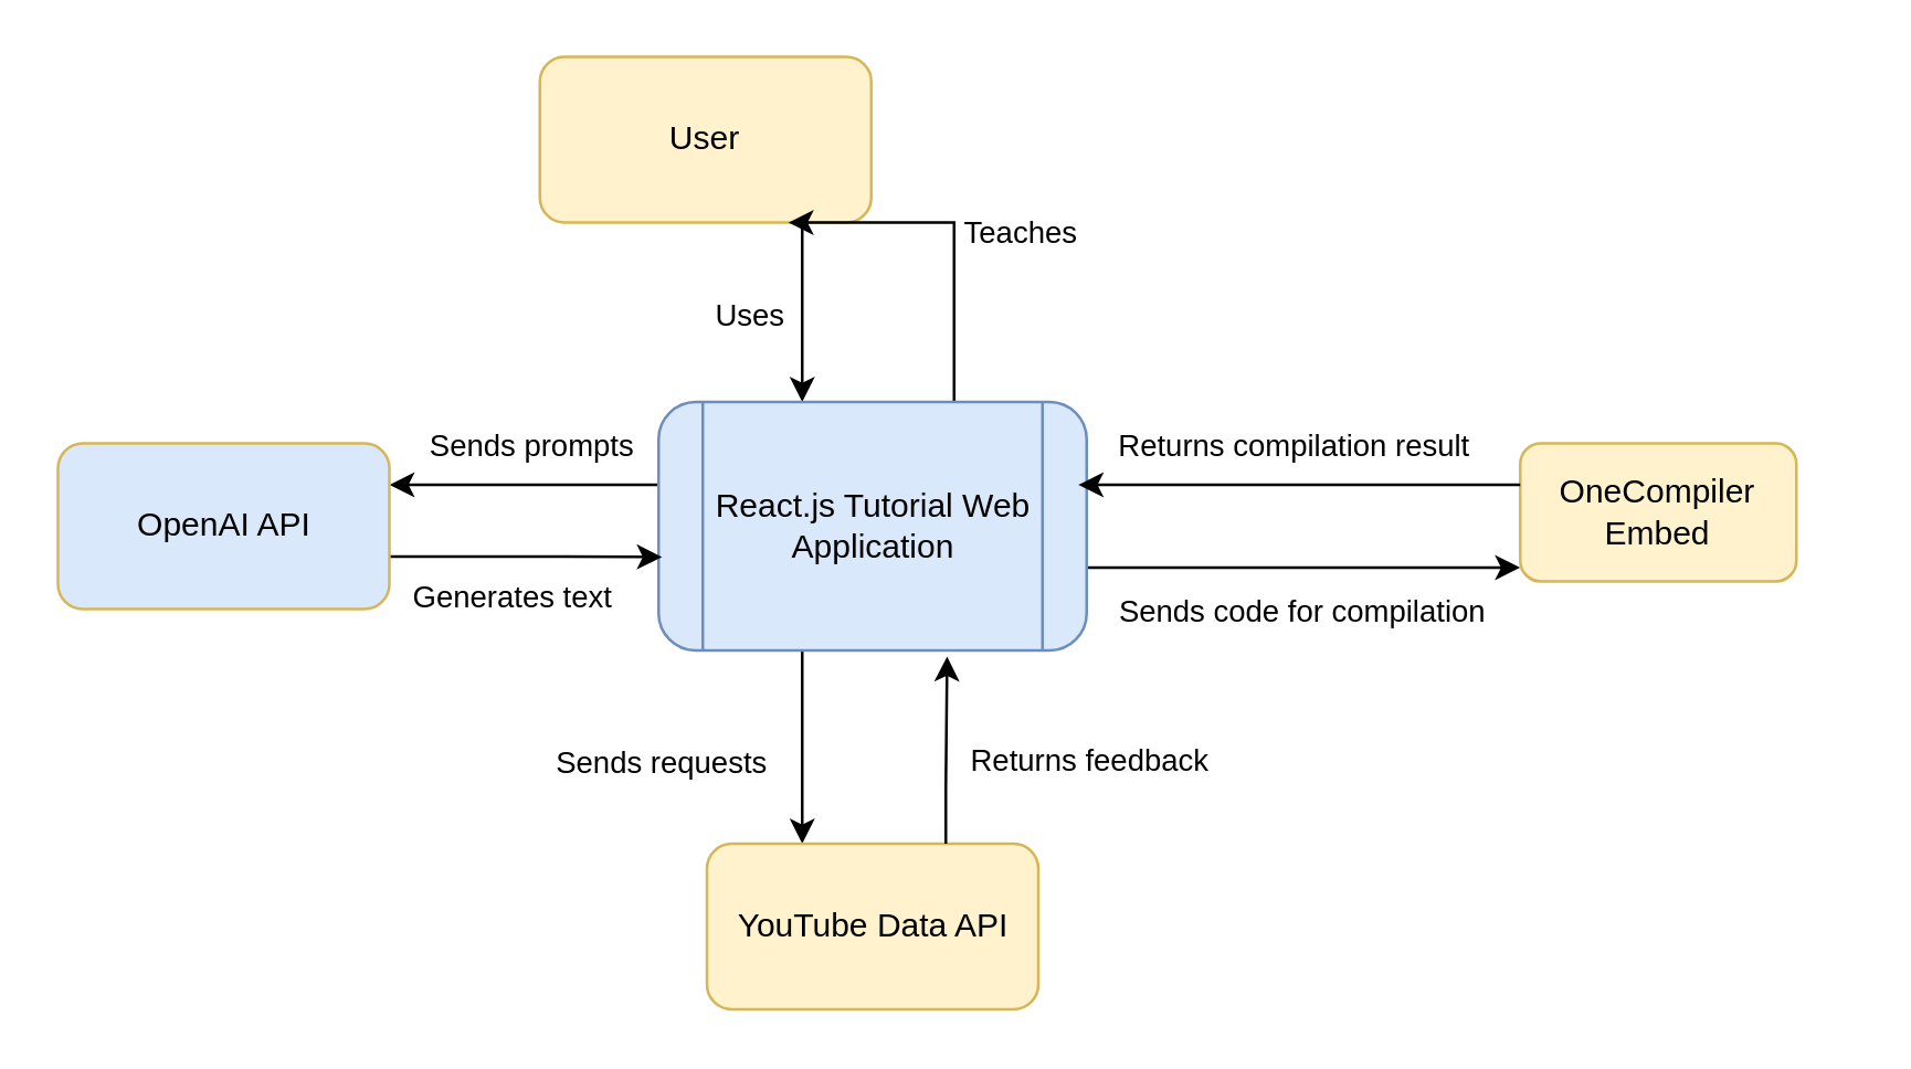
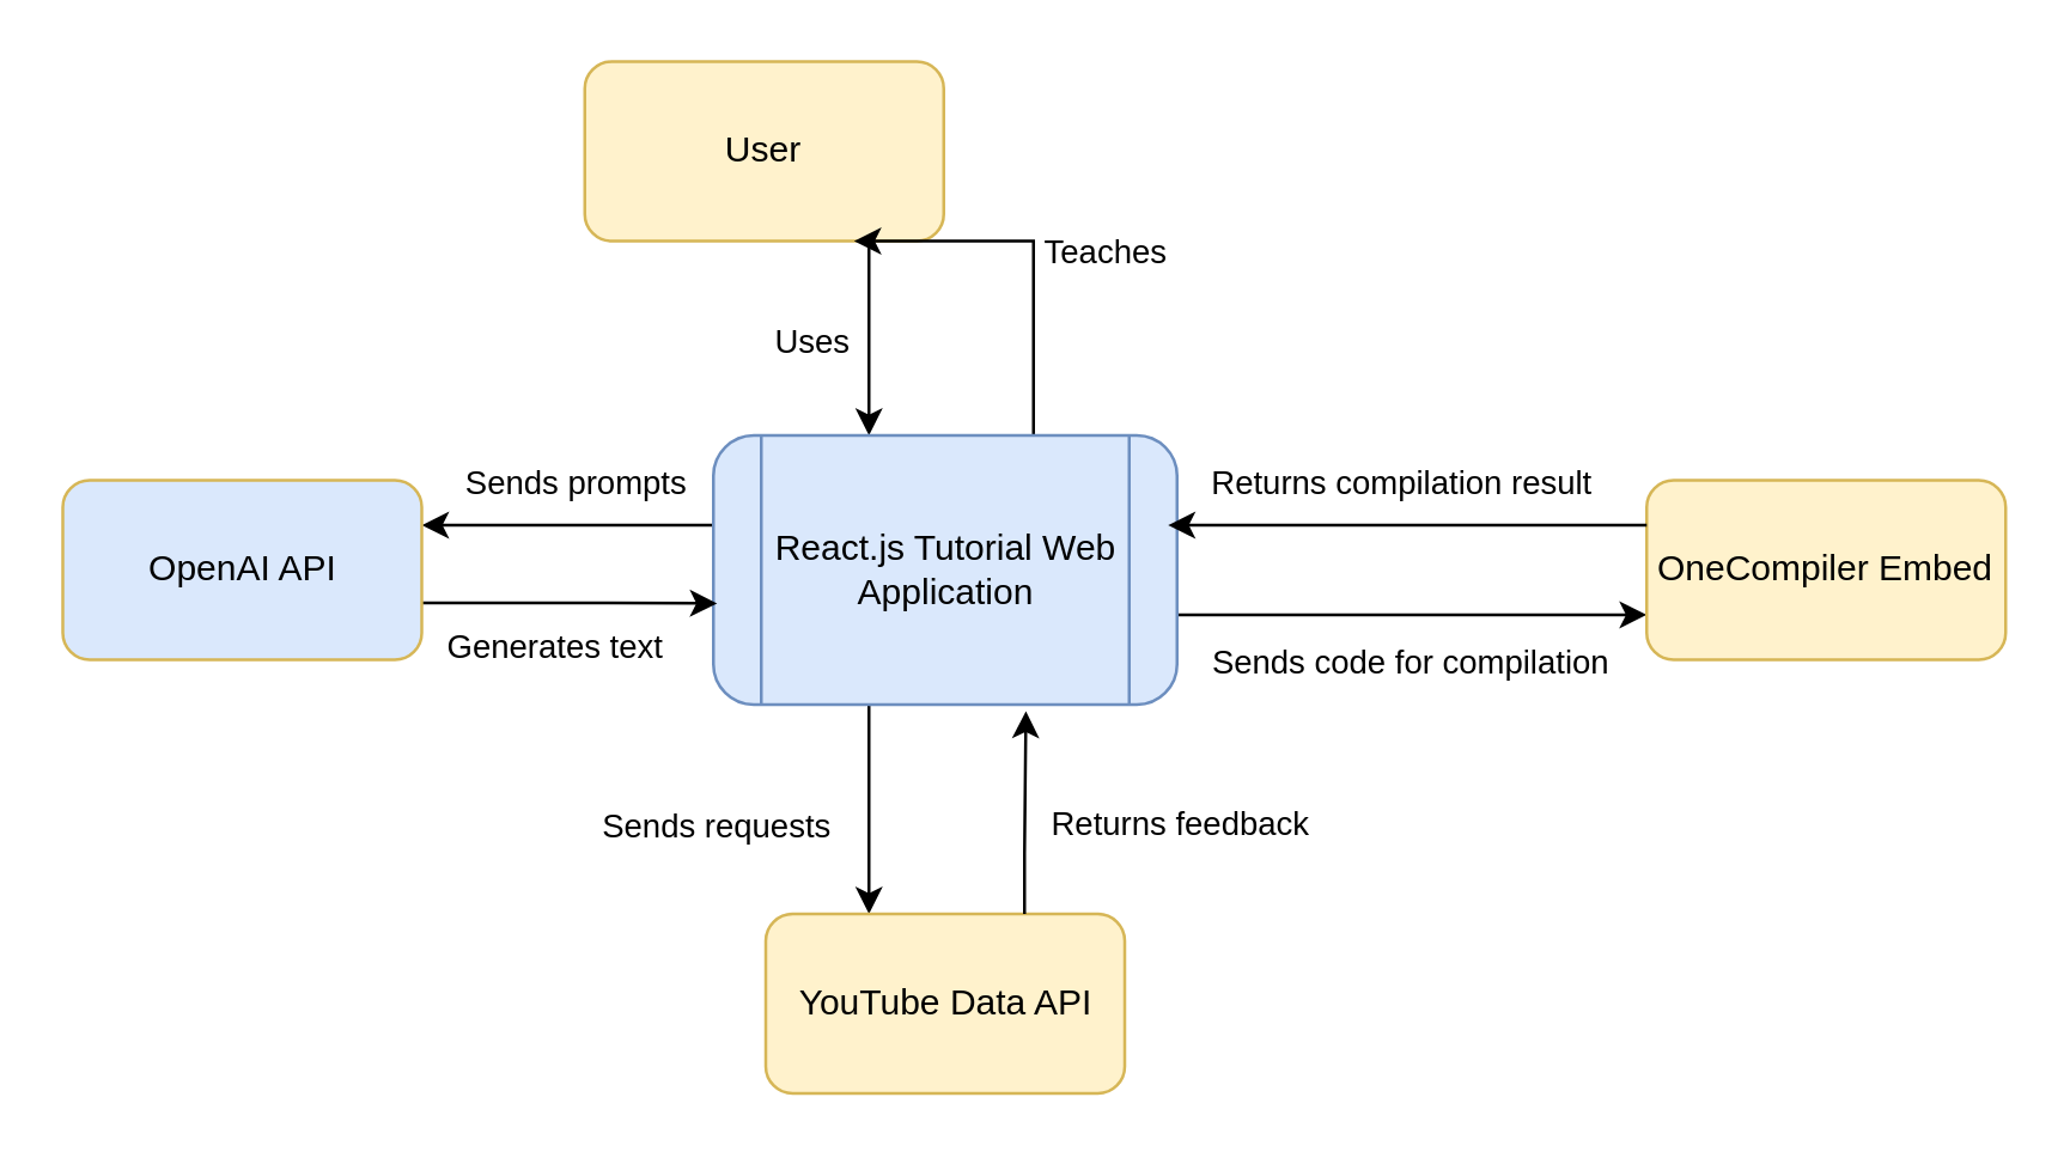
  <mxCell id="0" />
  <mxCell id="1" parent="0" />
  <mxCell id="2" value="" style="edgeStyle=orthogonalEdgeStyle;rounded=0;orthogonalLoop=1;jettySize=auto;html=1;" parent="1" source="4" target="13" edge="1"><mxGeometry relative="1" as="geometry"><Array as="points"><mxPoint x="290" y="125" /><mxPoint x="290" y="125" /></Array></mxGeometry></mxCell>
  <mxCell id="3" value="Uses" style="edgeLabel;html=1;align=center;verticalAlign=middle;resizable=0;points=[];" parent="2" vertex="1" connectable="0"><mxGeometry x="0.025" y="-1" relative="1" as="geometry"><mxPoint x="-19" as="offset" /></mxGeometry></mxCell>
  <mxCell id="4" value="User" style="rounded=1;whiteSpace=wrap;html=1;fillColor=#fff2cc;strokeColor=#d6b656;" parent="1" vertex="1"><mxGeometry x="195" y="20" width="120" height="60" as="geometry" /></mxCell>
  <mxCell id="5" style="edgeStyle=orthogonalEdgeStyle;rounded=0;orthogonalLoop=1;jettySize=auto;html=1;entryX=0.75;entryY=1;entryDx=0;entryDy=0;" parent="1" source="13" target="4" edge="1"><mxGeometry relative="1" as="geometry"><Array as="points"><mxPoint x="345" y="125" /><mxPoint x="345" y="125" /></Array></mxGeometry></mxCell>
  <mxCell id="6" value="Teaches" style="edgeLabel;html=1;align=center;verticalAlign=middle;resizable=0;points=[];" parent="5" vertex="1" connectable="0"><mxGeometry x="0.075" relative="1" as="geometry"><mxPoint x="25" y="3" as="offset" /></mxGeometry></mxCell>
  <mxCell id="7" value="" style="edgeStyle=orthogonalEdgeStyle;rounded=0;orthogonalLoop=1;jettySize=auto;html=1;" parent="1" source="13" target="16" edge="1"><mxGeometry relative="1" as="geometry"><Array as="points"><mxPoint x="190" y="175" /><mxPoint x="190" y="175" /></Array></mxGeometry></mxCell>
  <mxCell id="8" value="Sends prompts" style="edgeLabel;html=1;align=center;verticalAlign=middle;resizable=0;points=[];" parent="7" vertex="1" connectable="0"><mxGeometry x="-0.032" y="-3" relative="1" as="geometry"><mxPoint y="-12" as="offset" /></mxGeometry></mxCell>
  <mxCell id="9" value="" style="edgeStyle=orthogonalEdgeStyle;rounded=0;orthogonalLoop=1;jettySize=auto;html=1;" parent="1" source="13" target="17" edge="1"><mxGeometry relative="1" as="geometry"><Array as="points"><mxPoint x="290" y="275" /><mxPoint x="290" y="275" /></Array></mxGeometry></mxCell>
  <mxCell id="10" value="Sends requests" style="edgeLabel;html=1;align=center;verticalAlign=middle;resizable=0;points=[];" parent="9" vertex="1" connectable="0"><mxGeometry x="-0.2" y="-1" relative="1" as="geometry"><mxPoint x="-51" y="12" as="offset" /></mxGeometry></mxCell>
  <mxCell id="11" value="" style="edgeStyle=orthogonalEdgeStyle;rounded=0;orthogonalLoop=1;jettySize=auto;html=1;" parent="1" source="13" target="20" edge="1"><mxGeometry relative="1" as="geometry"><Array as="points"><mxPoint x="450" y="205" /><mxPoint x="450" y="205" /></Array></mxGeometry></mxCell>
  <mxCell id="12" value="Sends code for compilation" style="edgeLabel;html=1;align=center;verticalAlign=middle;resizable=0;points=[];" parent="11" vertex="1" connectable="0"><mxGeometry x="-0.013" y="-1" relative="1" as="geometry"><mxPoint y="14" as="offset" /></mxGeometry></mxCell>
  <mxCell id="13" value="React.js Tutorial Web Application" style="shape=process;whiteSpace=wrap;html=1;backgroundOutline=1;rounded=1;fillColor=#dae8fc;strokeColor=#6c8ebf;" parent="1" vertex="1"><mxGeometry x="238" y="145" width="155" height="90" as="geometry" /></mxCell>
  <mxCell id="14" style="edgeStyle=orthogonalEdgeStyle;rounded=0;orthogonalLoop=1;jettySize=auto;html=1;entryX=0.008;entryY=0.624;entryDx=0;entryDy=0;entryPerimeter=0;" parent="1" source="16" target="13" edge="1"><mxGeometry relative="1" as="geometry"><Array as="points"><mxPoint x="190" y="201" /><mxPoint x="190" y="201" /></Array></mxGeometry></mxCell>
  <mxCell id="15" value="Generates text" style="edgeLabel;html=1;align=center;verticalAlign=middle;resizable=0;points=[];" parent="14" vertex="1" connectable="0"><mxGeometry x="-0.103" y="-4" relative="1" as="geometry"><mxPoint y="10" as="offset" /></mxGeometry></mxCell>
  <mxCell id="16" value="OpenAI API" style="whiteSpace=wrap;html=1;fillColor=#dae8fc;strokeColor=#d6b656;rounded=1;" parent="1" vertex="1"><mxGeometry x="20.5" y="160" width="120" height="60" as="geometry" /></mxCell>
  <mxCell id="17" value="YouTube Data API" style="whiteSpace=wrap;html=1;fillColor=#fff2cc;strokeColor=#d6b656;rounded=1;" parent="1" vertex="1"><mxGeometry x="255.5" y="305" width="120" height="60" as="geometry" /></mxCell>
  <mxCell id="18" style="edgeStyle=orthogonalEdgeStyle;rounded=0;orthogonalLoop=1;jettySize=auto;html=1;entryX=0.674;entryY=1.024;entryDx=0;entryDy=0;entryPerimeter=0;" parent="1" source="17" target="13" edge="1"><mxGeometry relative="1" as="geometry"><Array as="points"><mxPoint x="342" y="285" /><mxPoint x="342" y="285" /></Array></mxGeometry></mxCell>
  <mxCell id="19" value="Returns feedback" style="edgeLabel;html=1;align=center;verticalAlign=middle;resizable=0;points=[];" parent="18" vertex="1" connectable="0"><mxGeometry x="-0.086" relative="1" as="geometry"><mxPoint x="51" as="offset" /></mxGeometry></mxCell>
- <mxCell id="20" value="OneCompiler Embed" style="whiteSpace=wrap;html=1;fillColor=#fff2cc;strokeColor=#d6b656;rounded=1;" parent="1" vertex="1"><mxGeometry x="550" y="160" width="100" height="50" as="geometry" /></mxCell>
+ <mxCell id="20" value="OneCompiler Embed" style="whiteSpace=wrap;html=1;fillColor=#fff2cc;strokeColor=#d6b656;rounded=1;" parent="1" vertex="1"><mxGeometry x="550" y="160" width="120" height="60" as="geometry" /></mxCell>
  <mxCell id="21" style="edgeStyle=orthogonalEdgeStyle;rounded=0;orthogonalLoop=1;jettySize=auto;html=1;" parent="1" source="20" edge="1"><mxGeometry relative="1" as="geometry"><mxPoint x="390" y="175" as="targetPoint" /><Array as="points"><mxPoint x="392" y="175" /></Array></mxGeometry></mxCell>
  <mxCell id="22" value="Returns compilation result" style="edgeLabel;html=1;align=center;verticalAlign=middle;resizable=0;points=[];" parent="21" vertex="1" connectable="0"><mxGeometry x="-0.07" y="4" relative="1" as="geometry"><mxPoint x="-9" y="-19" as="offset" /></mxGeometry></mxCell>
